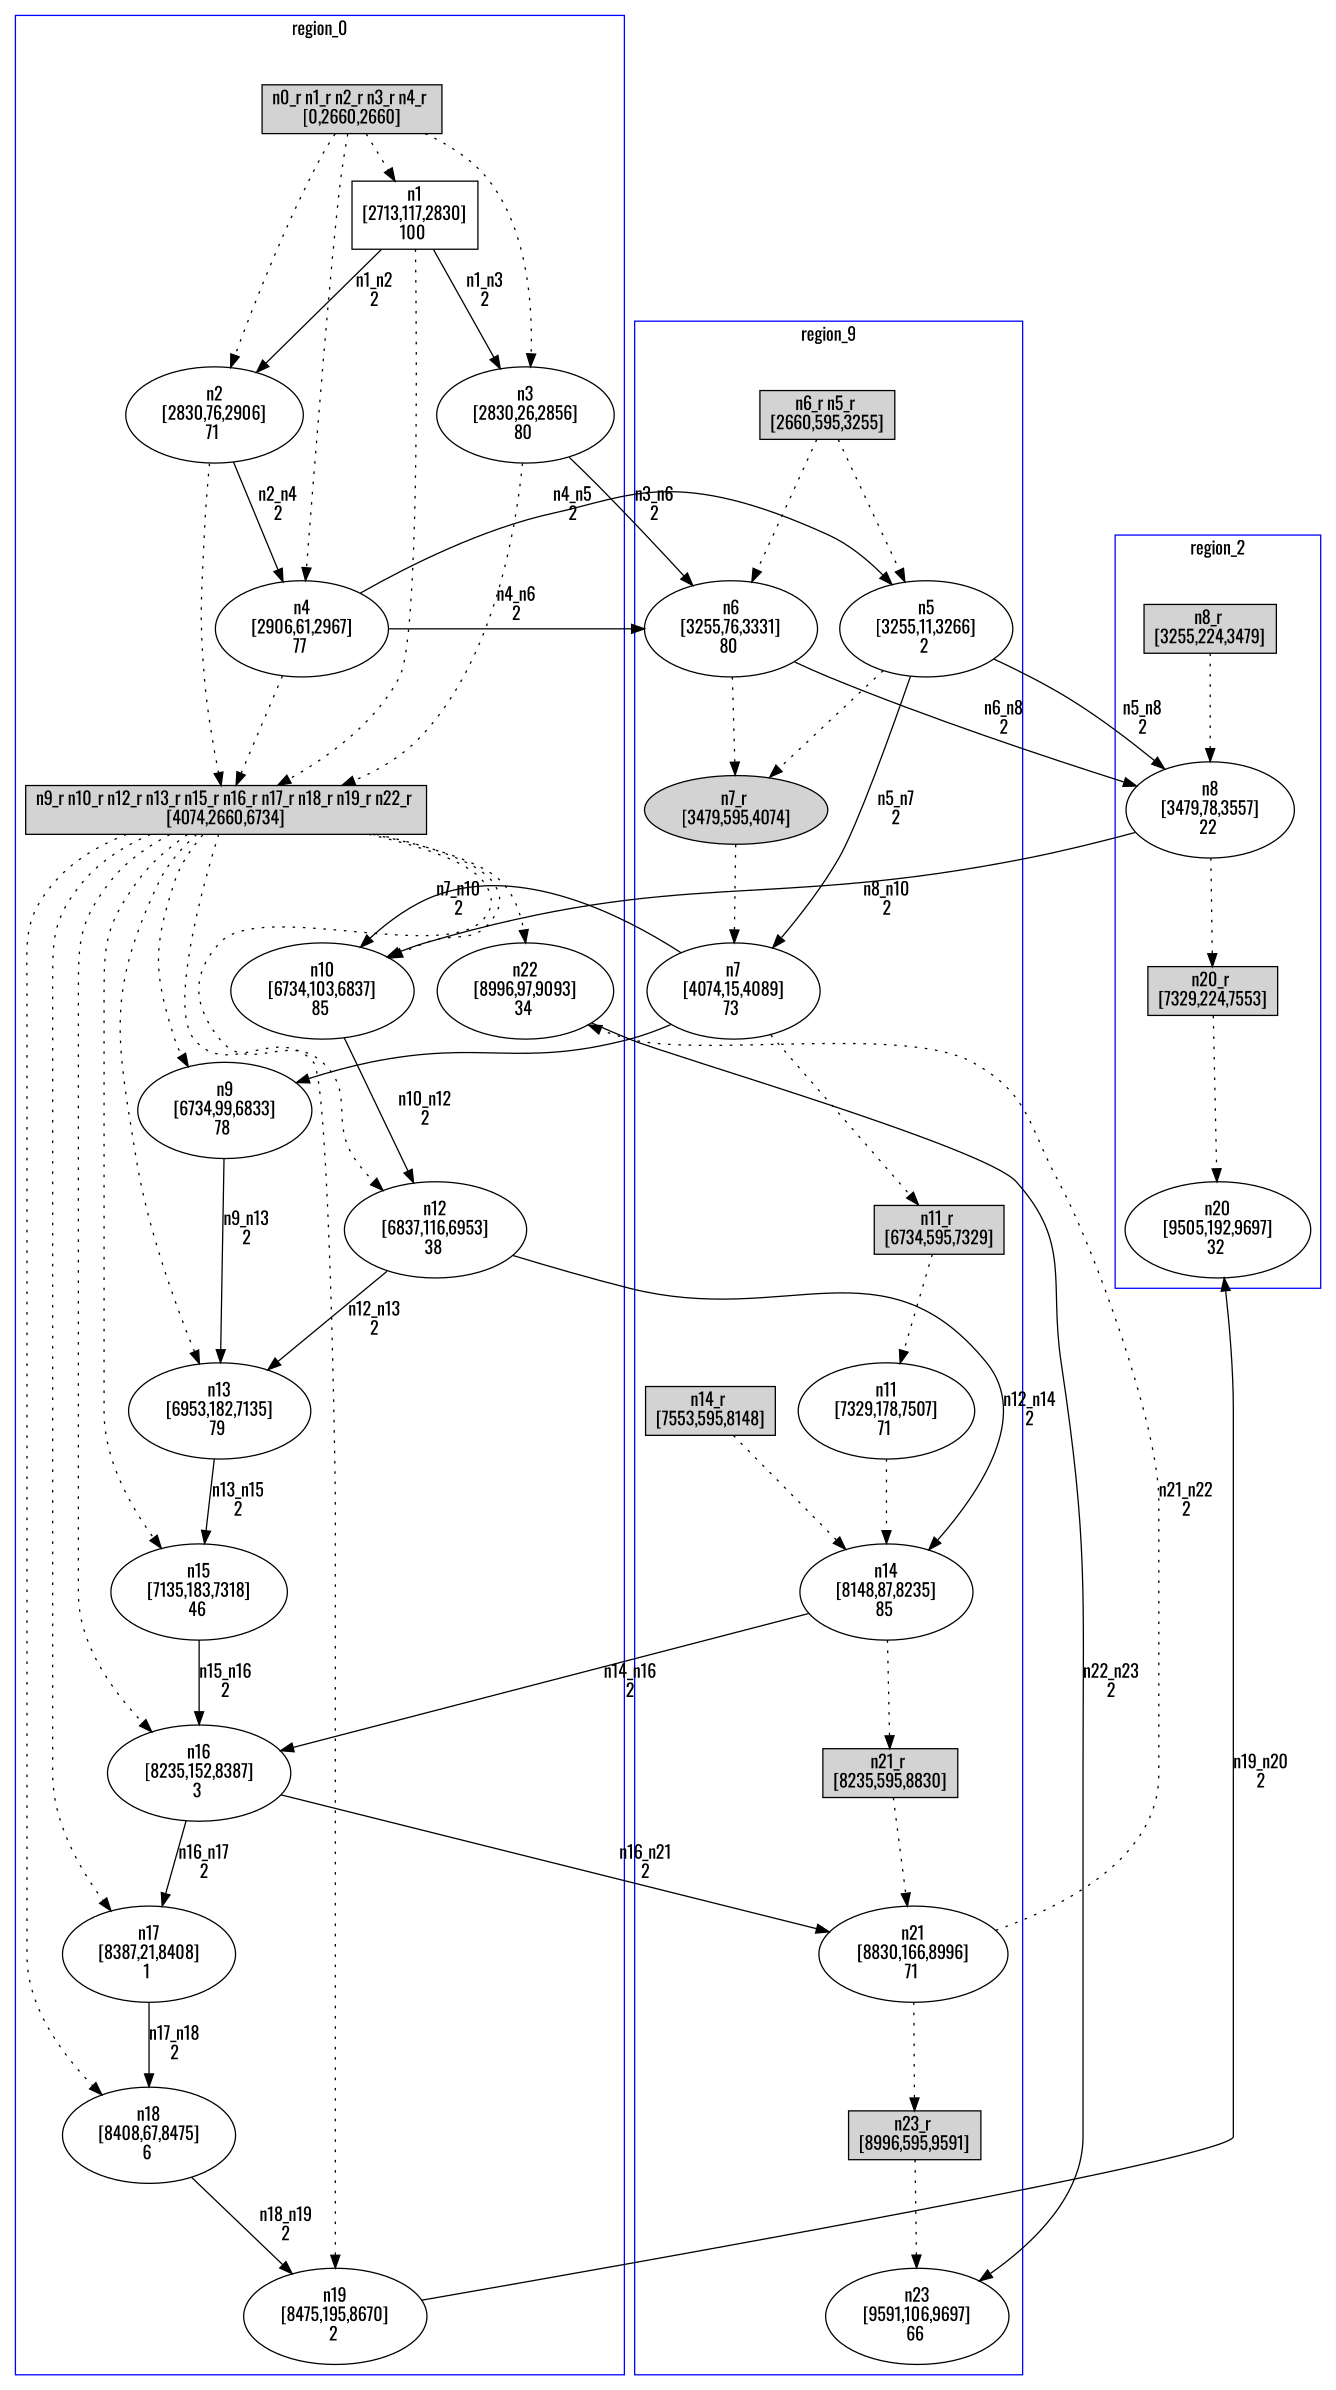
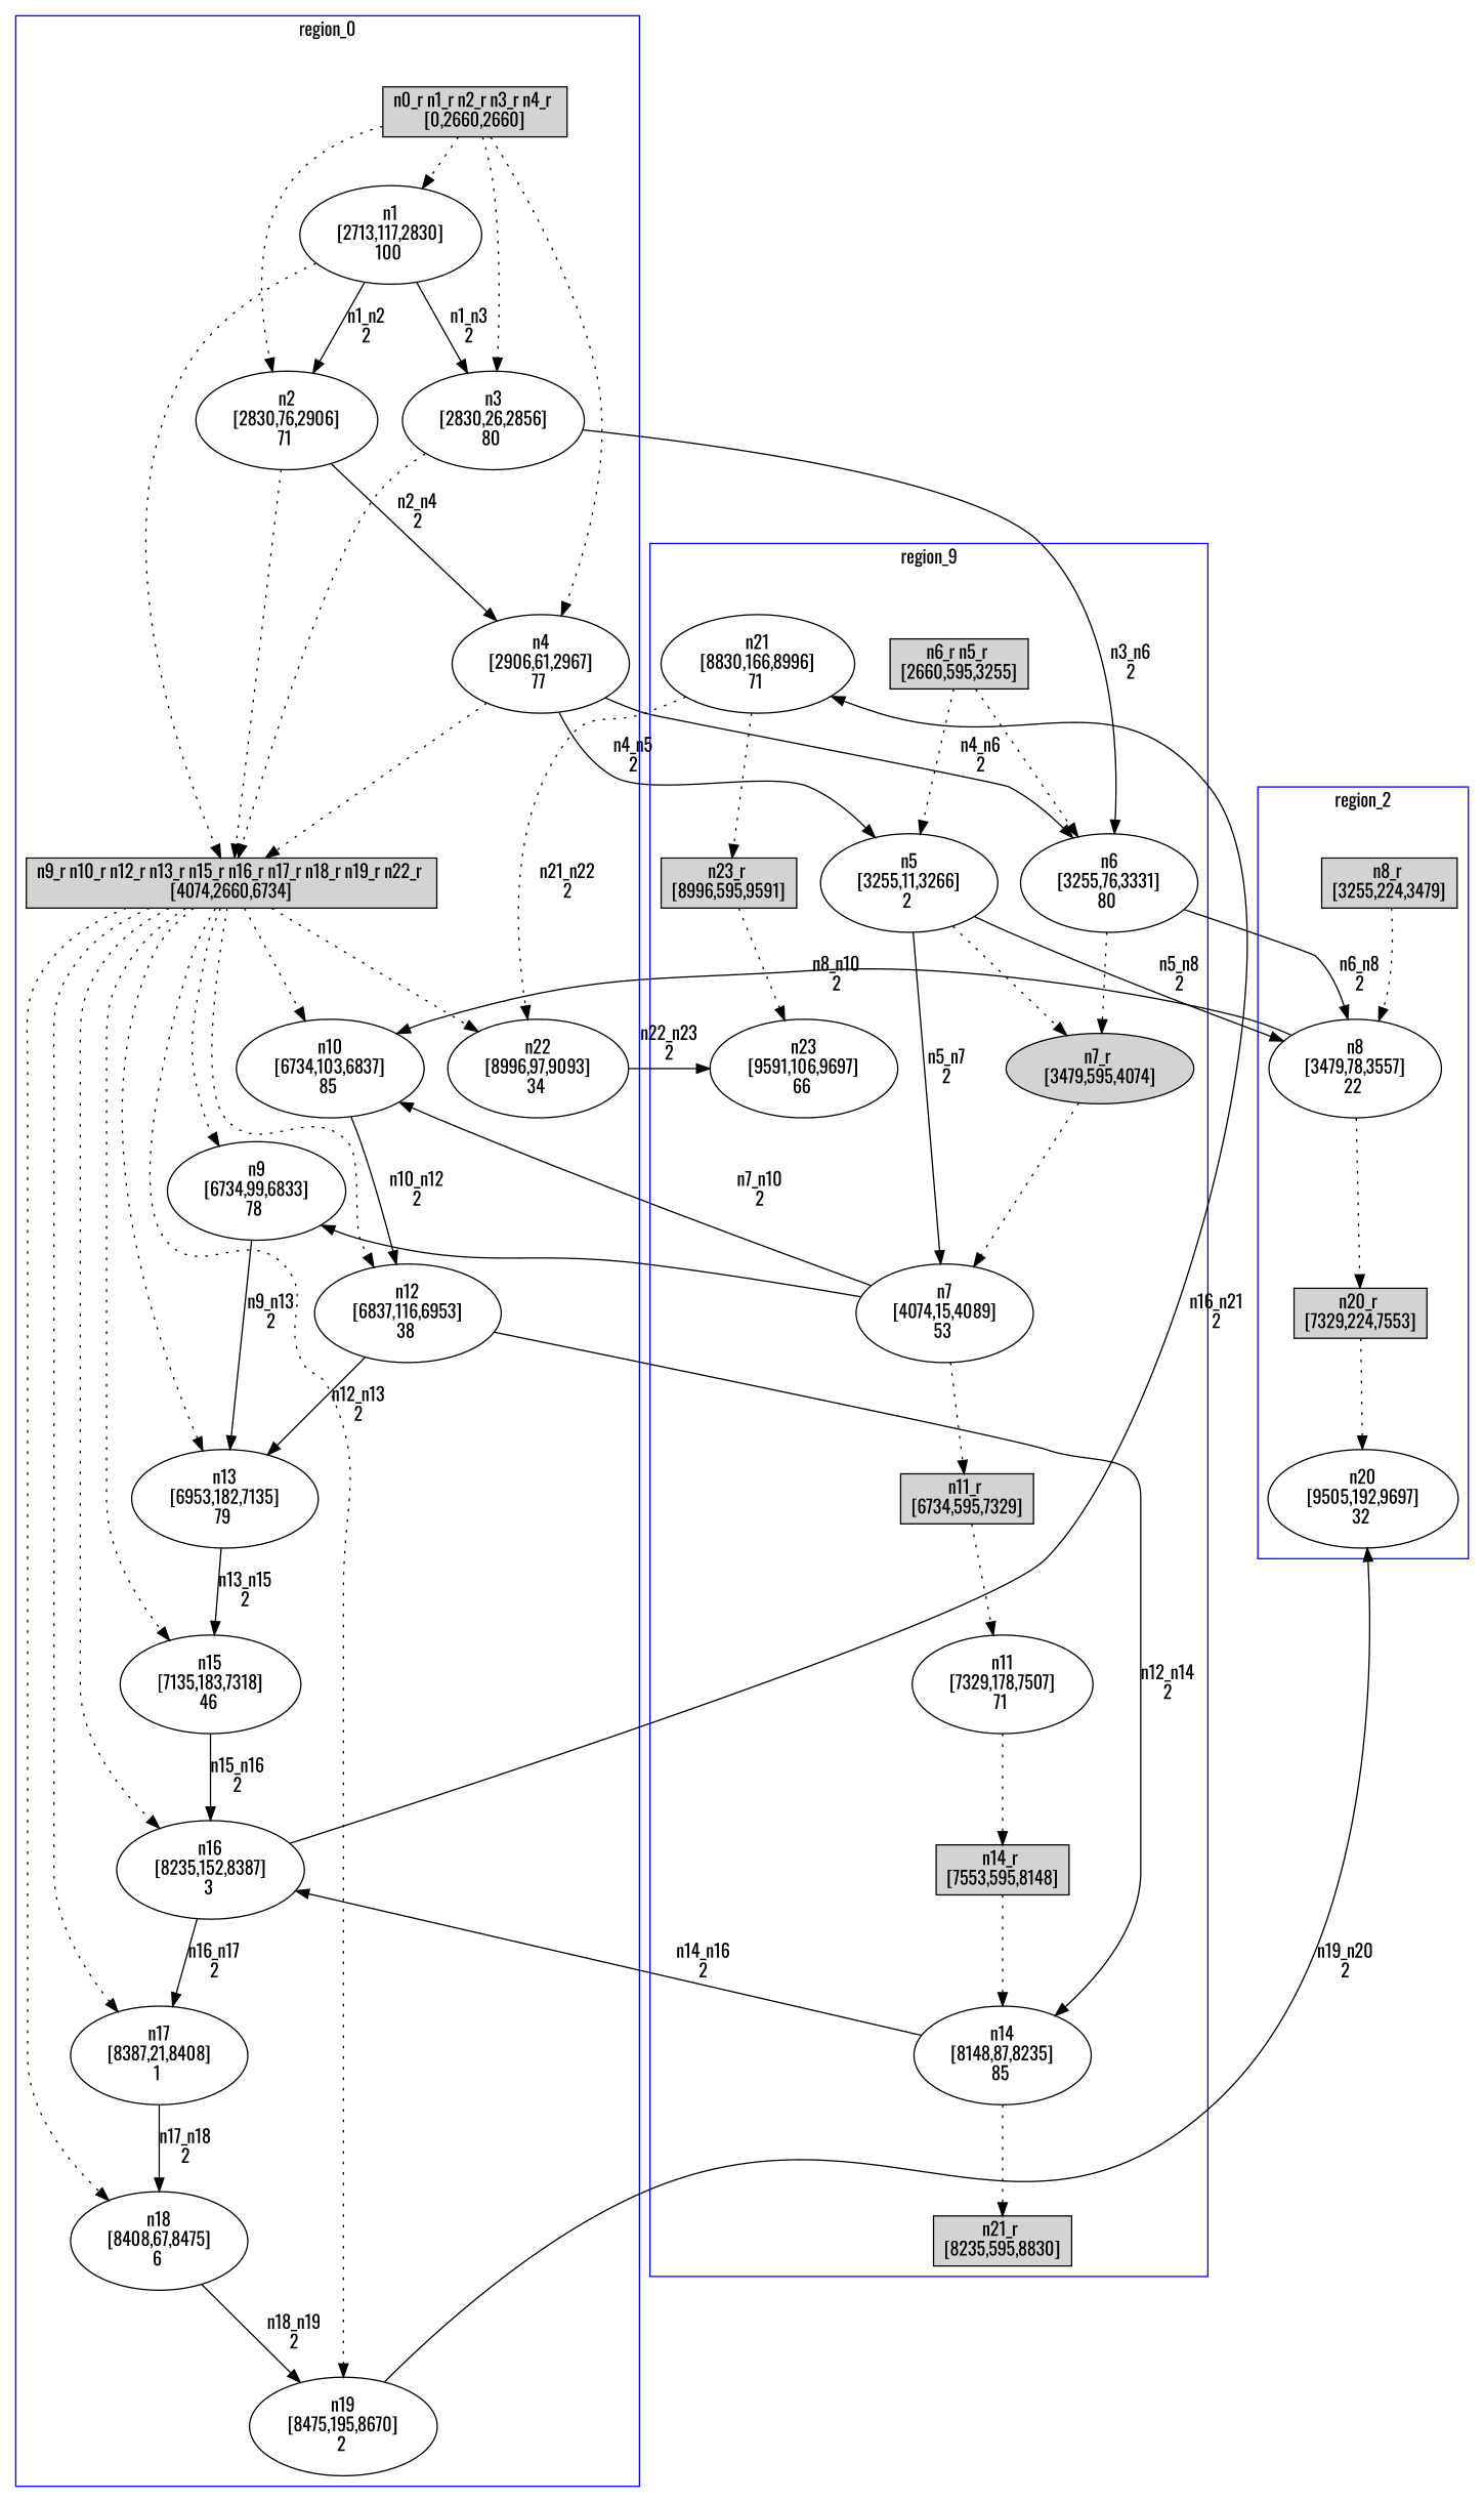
  digraph {
    fontname=Oswald
    node [fontname=Oswald]
    edge [fontname=Oswald style=dotted]
    n1 [label="n0_r n1_r n2_r n3_r n4_r \n[0,2660,2660]" shape=box style=filled]
-   n2 [label="n1\n[2713,117,2830]\n100 " shape=box]
+   n2 [label="n1\n[2713,117,2830]\n100 "]
    n3 [label="n2\n[2830,76,2906]\n71 "]
    n4 [label="n3\n[2830,26,2856]\n80 "]
    n5 [label="n4\n[2906,61,2967]\n77 "]
    n6 [label="n9_r n10_r n12_r n13_r n15_r n16_r n17_r n18_r n19_r n22_r \n[4074,2660,6734]" shape=box style=filled]
    n7 [label="n9\n[6734,99,6833]\n78 "]
    n8 [label="n10\n[6734,103,6837]\n85 "]
    n9 [label="n12\n[6837,116,6953]\n38 "]
    n10 [label="n13\n[6953,182,7135]\n79 "]
    n11 [label="n15\n[7135,183,7318]\n46 "]
    n12 [label="n16\n[8235,152,8387]\n3 "]
    n13 [label="n17\n[8387,21,8408]\n1 "]
    n14 [label="n18\n[8408,67,8475]\n6 "]
    n15 [label="n19\n[8475,195,8670]\n2 "]
    n16 [label="n22\n[8996,97,9093]\n34 "]
    n17 [label="n6_r n5_r \n[2660,595,3255]" shape=box style=filled]
    n18 [label="n6\n[3255,76,3331]\n80 "]
    n19 [label="n5\n[3255,11,3266]\n2 "]
    n20 [label="n7_r \n[3479,595,4074]" shape=ellipse style=filled]
-   n21 [label="n7\n[4074,15,4089]\n73 "]
+   n21 [label="n7\n[4074,15,4089]\n53 "]
    n22 [label="n11_r \n[6734,595,7329]" shape=box style=filled]
    n23 [label="n11\n[7329,178,7507]\n71 "]
    n24 [label="n14_r \n[7553,595,8148]" shape=box style=filled]
    n25 [label="n14\n[8148,87,8235]\n85 "]
    n26 [label="n21_r \n[8235,595,8830]" shape=box style=filled]
    n27 [label="n21\n[8830,166,8996]\n71 "]
    n28 [label="n23_r \n[8996,595,9591]" shape=box style=filled]
    n29 [label="n23\n[9591,106,9697]\n66 "]
    n30 [label="n8_r \n[3255,224,3479]" shape=box style=filled]
    n31 [label="n8\n[3479,78,3557]\n22 "]
    n32 [label="n20_r \n[7329,224,7553]" shape=box style=filled]
    n33 [label="n20\n[9505,192,9697]\n32 "]
    subgraph cluster_1 {
      color=blue
      label=region_0
      stytle=filled
      n1
      n2
      n3
      n4
      n5
      n6
      n7
      n8
      n9
      n10
      n11
      n12
      n13
      n14
      n15
      n16
    }
    subgraph cluster_2 {
      color=blue
      label=region_9
      stytle=filled
      n17
      n18
      n19
      n20
      n21
      n22
      n23
      n24
      n25
      n26
      n27
      n28
      n29
    }
    subgraph cluster_3 {
      color=blue
      label=region_2
      stytle=filled
      n30
      n31
      n32
      n33
    }
    n1 -> n2
    n1 -> n3
    n1 -> n4
    n1 -> n5
    n2 -> n3 [label="n1_n2\n2" style=""]
    n2 -> n4 [label="n1_n3\n2" style=""]
    n2 -> n6
    n3 -> n5 [label="n2_n4\n2" style=""]
    n3 -> n6
    n4 -> n6
    n4 -> n18 [label="n3_n6\n2" style=""]
    n5 -> n6
    n5 -> n18 [label="n4_n6\n2" style=""]
    n5 -> n19 [label="n4_n5\n2" style=""]
    n6 -> n7
    n6 -> n8
    n6 -> n9
    n6 -> n10
    n6 -> n11
    n6 -> n12
    n6 -> n13
    n6 -> n14
    n6 -> n15
    n6 -> n16
    n7 -> n10 [label="n9_n13\n2" style=""]
    n8 -> n9 [label="n10_n12\n2" style=""]
    n9 -> n10 [label="n12_n13\n2" style=""]
    n9 -> n25 [label="n12_n14\n2" style=""]
    n10 -> n11 [label="n13_n15\n2" style=""]
    n11 -> n12 [label="n15_n16\n2" style=""]
    n12 -> n13 [label="n16_n17\n2" style=""]
    n12 -> n27 [label="n16_n21\n2" style=""]
    n13 -> n14 [label="n17_n18\n2" style=""]
    n14 -> n15 [label="n18_n19\n2" style=""]
    n15 -> n33 [label="n19_n20\n2" style=""]
    n16 -> n29 [label="n22_n23\n2" style=""]
    n17 -> n18
    n17 -> n19
    n18 -> n20
    n18 -> n31 [label="n6_n8\n2" style=""]
    n19 -> n20
    n19 -> n21 [label="n5_n7\n2" style=""]
    n19 -> n31 [label="n5_n8\n2" style=""]
    n20 -> n21
    n21 -> n7 [label="n7_n9\n2" style=""]
    n21 -> n8 [label="n7_n10\n2" style=""]
    n21 -> n22
    n22 -> n23
-   n23 -> n25
+   n23 -> n24
    n24 -> n25
    n25 -> n12 [label="n14_n16\n2" style=""]
    n25 -> n26
-   n26 -> n27
    n27 -> n16 [label="n21_n22\n2"]
    n27 -> n28
    n28 -> n29
    n30 -> n31
    n31 -> n8 [label="n8_n10\n2" style=""]
    n31 -> n32
    n32 -> n33
  }
